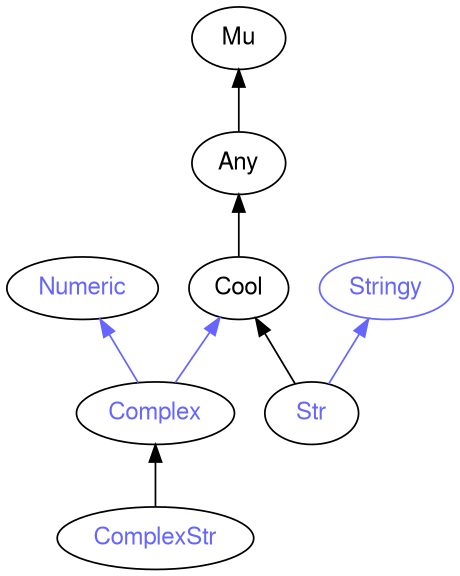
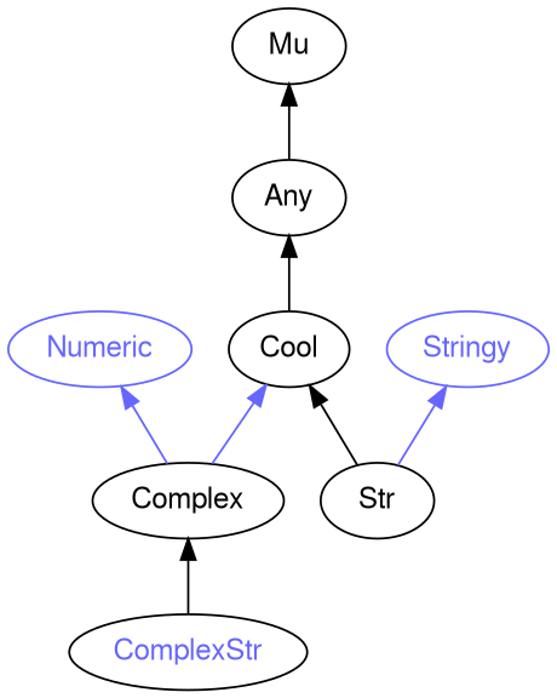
  digraph {
    rankdir=BT
    splines=polyline
    node [color="#000000" fontcolor="#000000" fontname=FreeSans]
    edge [color="#000000"]
    ComplexStr [fontcolor="#6666FF"]
-   Complex [fontcolor="#6666FF"]
+   Complex
    Cool
-   Numeric [fontcolor="#6666FF"]
-   Str [fontcolor="#6666FF"]
+   Numeric [color="#6666FF" fontcolor="#6666FF"]
+   Str
    Stringy [color="#6666FF" fontcolor="#6666FF"]
    Any
    Mu
    ComplexStr -> Complex
    Complex -> Cool [color="#6666FF"]
    Complex -> Numeric [color="#6666FF"]
    Cool -> Any
    Str -> Cool
    Str -> Stringy [color="#6666FF"]
    Any -> Mu
  }
